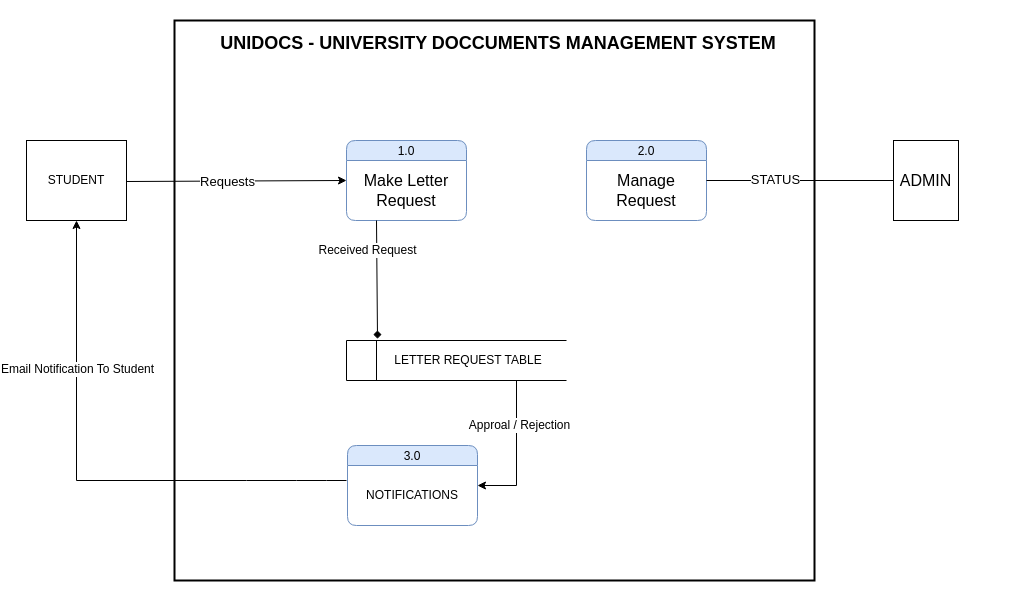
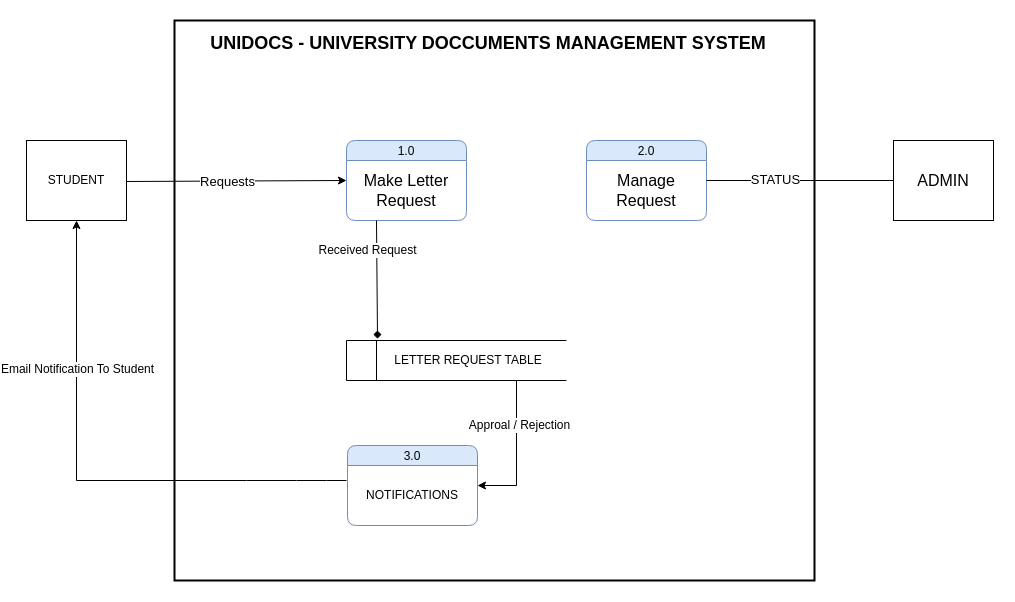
  <mxCell id="0" />
  <mxCell id="1" parent="0" />
  <mxCell id="2" value="" style="rounded=0;whiteSpace=wrap;html=1;fillColor=none;strokeWidth=2;" vertex="1" parent="1"><mxGeometry x="168" width="640" height="560" as="geometry" y="20" /></mxCell>
  <mxCell id="3" value="" style="endArrow=classic;html=1;rounded=0;entryX=0.5;entryY=1;entryDx=0;entryDy=0;" edge="1" parent="1" target="5"><mxGeometry width="50" height="50" relative="1" as="geometry"><mxPoint x="340" y="480" as="sourcePoint" /><mxPoint x="70" y="220" as="targetPoint" /><Array as="points"><mxPoint x="320" y="480" /><mxPoint x="290" y="480" /><mxPoint x="240" y="480" /><mxPoint x="70" y="480" /></Array></mxGeometry></mxCell>
  <mxCell id="4" value="&lt;font style=&quot;font-size: 12px;&quot;&gt;Email Notification To Student&lt;/font&gt;" style="edgeLabel;html=1;align=center;verticalAlign=middle;resizable=0;points=[];" vertex="1" connectable="0" parent="3"><mxGeometry x="0.442" relative="1" as="geometry"><mxPoint as="offset" /></mxGeometry></mxCell>
  <mxCell id="5" value="STUDENT" style="html=1;dashed=0;whiteSpace=wrap;" vertex="1" parent="1"><mxGeometry x="20" y="140" width="100" height="80" as="geometry" /></mxCell>
  <mxCell id="6" value="" style="endArrow=classic;html=1;rounded=0;exitX=1;exitY=0.5;exitDx=0;exitDy=0;entryX=0;entryY=0.5;entryDx=0;entryDy=0;" edge="1" parent="1" target="8"><mxGeometry width="50" height="50" relative="1" as="geometry"><mxPoint x="120" y="181" as="sourcePoint" /><mxPoint x="330" y="180" as="targetPoint" /></mxGeometry></mxCell>
  <mxCell id="7" value="&lt;font style=&quot;font-size: 13px;&quot;&gt;Requests&lt;/font&gt;" style="edgeLabel;html=1;align=center;verticalAlign=middle;resizable=0;points=[];" vertex="1" connectable="0" parent="6"><mxGeometry x="-0.277" relative="1" as="geometry"><mxPoint x="21" as="offset" /></mxGeometry></mxCell>
  <mxCell id="8" value="1.0" style="swimlane;fontStyle=0;childLayout=stackLayout;horizontal=1;startSize=20;fillColor=#dae8fc;horizontalStack=0;resizeParent=1;resizeParentMax=0;resizeLast=0;collapsible=0;marginBottom=0;swimlaneFillColor=#ffffff;rounded=1;strokeColor=#6c8ebf;" vertex="1" parent="1"><mxGeometry x="340" y="140" width="120" height="80" as="geometry" /></mxCell>
  <mxCell id="9" value="&lt;font style=&quot;font-size: 16px;&quot;&gt;Make Letter Request&lt;/font&gt;" style="text;strokeColor=none;align=center;fillColor=none;html=1;verticalAlign=middle;whiteSpace=wrap;rounded=0;" vertex="1" parent="8"><mxGeometry y="20" width="120" height="60" as="geometry" /></mxCell>
  <mxCell id="10" value="" style="endArrow=diamond;html=1;rounded=0;entryX=0.141;entryY=-0.043;entryDx=0;entryDy=0;entryPerimeter=0;strokeWidth=1;exitX=0.25;exitY=1;exitDx=0;exitDy=0;" edge="1" parent="1" source="8" target="12"><mxGeometry width="50" height="50" relative="1" as="geometry"><mxPoint x="350" y="221" as="sourcePoint" /><mxPoint x="354.06" y="340" as="targetPoint" /></mxGeometry></mxCell>
  <mxCell id="11" value="&lt;font style=&quot;font-size: 12px;&quot;&gt;Received&amp;nbsp;&lt;/font&gt;&lt;span style=&quot;font-size: 12px; background-color: light-dark(#ffffff, var(--ge-dark-color, #121212)); color: light-dark(rgb(0, 0, 0), rgb(255, 255, 255));&quot;&gt;Request&lt;/span&gt;" style="edgeLabel;html=1;align=center;verticalAlign=middle;resizable=0;points=[];" vertex="1" connectable="0" parent="10"><mxGeometry x="-0.186" y="-1" relative="1" as="geometry"><mxPoint x="-9" y="-19" as="offset" /></mxGeometry></mxCell>
  <mxCell id="12" value="&amp;nbsp; &amp;nbsp; &amp;nbsp; &amp;nbsp; &amp;nbsp; &amp;nbsp; &amp;nbsp;LETTER REQUEST TABLE" style="html=1;dashed=0;whiteSpace=wrap;shape=mxgraph.dfd.dataStoreID;align=left;spacingLeft=3;points=[[0,0],[0.5,0],[1,0],[0,0.5],[1,0.5],[0,1],[0.5,1],[1,1]];" vertex="1" parent="1"><mxGeometry x="340" y="340" width="220" height="40" as="geometry" /></mxCell>
  <mxCell id="13" value="3.0" style="swimlane;fontStyle=0;childLayout=stackLayout;horizontal=1;startSize=20;fillColor=#dae8fc;horizontalStack=0;resizeParent=1;resizeParentMax=0;resizeLast=0;collapsible=0;marginBottom=0;swimlaneFillColor=#ffffff;rounded=1;strokeColor=#6c8ebf;" vertex="1" parent="1"><mxGeometry x="341" y="445" width="130" height="80" as="geometry" /></mxCell>
  <mxCell id="14" value="NOTIFICATIONS" style="text;strokeColor=none;align=center;fillColor=none;html=1;verticalAlign=middle;whiteSpace=wrap;rounded=0;" vertex="1" parent="13"><mxGeometry y="20" width="130" height="60" as="geometry" /></mxCell>
  <mxCell id="15" value="2.0" style="swimlane;fontStyle=0;childLayout=stackLayout;horizontal=1;startSize=20;fillColor=#dae8fc;horizontalStack=0;resizeParent=1;resizeParentMax=0;resizeLast=0;collapsible=0;marginBottom=0;swimlaneFillColor=#ffffff;rounded=1;strokeColor=#6c8ebf;" vertex="1" parent="1"><mxGeometry x="580" y="140" width="120" height="80" as="geometry" /></mxCell>
  <mxCell id="16" value="&lt;font style=&quot;font-size: 16px;&quot;&gt;Manage Request&lt;/font&gt;" style="text;strokeColor=none;align=center;fillColor=none;html=1;verticalAlign=middle;whiteSpace=wrap;rounded=0;" vertex="1" parent="15"><mxGeometry y="20" width="120" height="60" as="geometry" /></mxCell>
- <mxCell id="17" value="&lt;font style=&quot;font-size: 16px;&quot;&gt;ADMIN&lt;/font&gt;" style="html=1;dashed=0;whiteSpace=wrap;" vertex="1" parent="1"><mxGeometry x="887" y="140" width="65" height="80" as="geometry" /></mxCell>
+ <mxCell id="17" value="&lt;font style=&quot;font-size: 16px;&quot;&gt;ADMIN&lt;/font&gt;" style="html=1;dashed=0;whiteSpace=wrap;" vertex="1" parent="1"><mxGeometry x="887" y="140" width="100" height="80" as="geometry" /></mxCell>
  <mxCell id="18" value="" style="endArrow=none;html=1;rounded=0;entryX=1;entryY=0.5;entryDx=0;entryDy=0;exitX=0;exitY=0.5;exitDx=0;exitDy=0;" edge="1" parent="1" source="17" target="15"><mxGeometry width="50" height="50" relative="1" as="geometry"><mxPoint x="520" y="300" as="sourcePoint" /><mxPoint x="570" y="250" as="targetPoint" /></mxGeometry></mxCell>
  <mxCell id="19" value="STATUS" style="edgeLabel;html=1;align=center;verticalAlign=middle;resizable=0;points=[];fontSize=13;" vertex="1" connectable="0" parent="18"><mxGeometry x="-0.082" y="-2" relative="1" as="geometry"><mxPoint x="-33" as="offset" /></mxGeometry></mxCell>
  <mxCell id="20" value="" style="endArrow=classic;html=1;rounded=0;entryX=1;entryY=0.5;entryDx=0;entryDy=0;" edge="1" parent="1" target="13"><mxGeometry width="50" height="50" relative="1" as="geometry"><mxPoint x="510" y="380" as="sourcePoint" /><mxPoint x="540" y="340" as="targetPoint" /><Array as="points"><mxPoint x="510" y="485" /></Array></mxGeometry></mxCell>
  <mxCell id="21" value="&lt;font style=&quot;font-size: 12px;&quot;&gt;Approal / Rejection&lt;/font&gt;" style="edgeLabel;html=1;align=center;verticalAlign=middle;resizable=0;points=[];" vertex="1" connectable="0" parent="20"><mxGeometry x="-0.391" y="2" relative="1" as="geometry"><mxPoint as="offset" /></mxGeometry></mxCell>
- <mxCell id="22" value="&lt;font style=&quot;font-size: 18px;&quot;&gt;&lt;b style=&quot;&quot;&gt;UNIDOCS - UNIVERSITY DOCCUMENTS MANAGEMENT SYSTEM&lt;/b&gt;&lt;/font&gt;" style="text;strokeColor=none;align=center;fillColor=none;html=1;verticalAlign=middle;whiteSpace=wrap;rounded=0;" vertex="1" parent="1"><mxGeometry x="192" y="28" width="600" height="30" as="geometry" /></mxCell>
+ <mxCell id="22" value="&lt;font style=&quot;font-size: 18px;&quot;&gt;&lt;b style=&quot;&quot;&gt;UNIDOCS - UNIVERSITY DOCCUMENTS MANAGEMENT SYSTEM&lt;/b&gt;&lt;/font&gt;" style="text;strokeColor=none;align=center;fillColor=none;html=1;verticalAlign=middle;whiteSpace=wrap;rounded=0;" vertex="1" parent="1"><mxGeometry x="182" y="28" width="600" height="30" as="geometry" /></mxCell>
